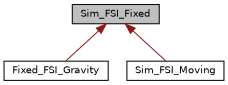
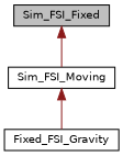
  digraph {
    node [color=black fillcolor=white fontname=Helvetica fontsize=10 shape=record style=filled]
    edge [color=firebrick4 dir=back fontname=Helvetica fontsize=10 labelfontname=Helvetica labelfontsize=10 style=solid]
    n1 [fillcolor=grey75 fontcolor=black height=0.2 label=Sim_FSI_Fixed width=0.4]
    n2 [height=0.2 label=Fixed_FSI_Gravity width=0.4]
    n3 [height=0.2 label=Sim_FSI_Moving width=0.4]
-   n1 -> n2
+   n3 -> n2
    n1 -> n3
  }
